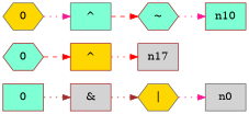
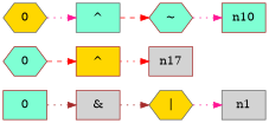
  digraph {
    rankdir=LR
    node [color=brown fillcolor=aquamarine shape=box style=filled]
    edge [color=deeppink style=dotted]
-   n0 [color=gray40 fillcolor=lightgrey]
+   n0 [color=gray40 fillcolor=lightgrey label=n1]
    n1 [color=gray40 fillcolor=gold label="|" shape=hexagon]
    n2 [fillcolor=lightgrey label="&"]
    n6 [fillcolor=gold label="^"]
    n17 [fillcolor=lightgrey]
    n11 [color=gray40 label="^"]
    n4 [label="~" shape=hexagon]
    n10
    n3 [label=0]
    n14 [color=gray40 fillcolor=gold label=0 shape=hexagon]
    n16 [label=0 shape=hexagon]
    n1 -> n0
    n2 -> n1 [color=brown]
    n6 -> n17 [color=red]
    n11 -> n4 [color=red style=dashed]
    n4 -> n10
    n3 -> n2 [color=brown]
    n14 -> n11
    n16 -> n6 [color=red style=dashed]
  }
